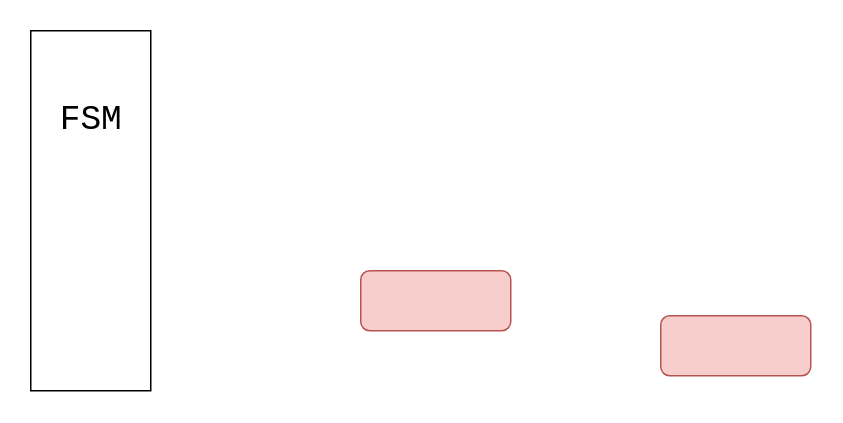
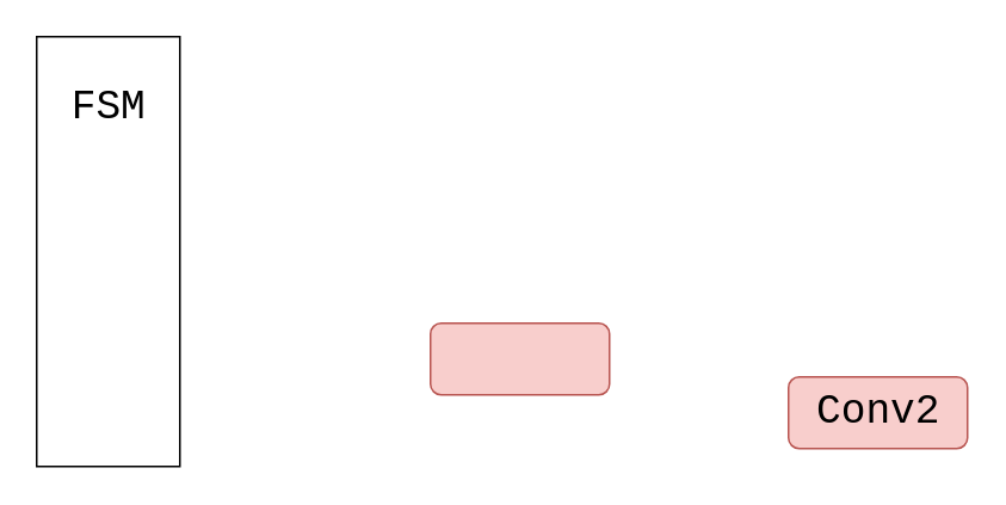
  <mxCell id="0" />
  <mxCell id="1" parent="0" />
  <mxCell id="2" value="" style="rounded=0;whiteSpace=wrap;html=1;" vertex="1" parent="1"><mxGeometry x="20" y="20" width="80" height="240" as="geometry" /></mxCell>
- <mxCell id="3" value="&lt;font style=&quot;font-size: 23px&quot; face=&quot;Courier New&quot;&gt;FSM&lt;/font&gt;" style="text;html=1;resizable=0;autosize=1;align=center;verticalAlign=middle;points=[];fillColor=none;strokeColor=none;rounded=0;" vertex="1" parent="1"><mxGeometry x="30" y="70" width="60" height="20" as="geometry" /></mxCell>
+ <mxCell id="3" value="&lt;font style=&quot;font-size: 23px&quot; face=&quot;Courier New&quot;&gt;FSM&lt;/font&gt;" style="text;html=1;resizable=0;autosize=1;align=center;verticalAlign=middle;points=[];fillColor=none;strokeColor=none;rounded=0;" vertex="1" parent="1"><mxGeometry x="30" y="50" width="60" height="20" as="geometry" /></mxCell>
  <mxCell id="4" value="" style="rounded=1;whiteSpace=wrap;html=1;fontFamily=Courier New;fontSize=23;arcSize=15;shadow=0;fillColor=#f8cecc;strokeColor=#b85450;" vertex="1" parent="1"><mxGeometry x="240" y="180" width="100" height="40" as="geometry" /></mxCell>
  <mxCell id="5" value="" style="rounded=1;whiteSpace=wrap;html=1;fontFamily=Courier New;fontSize=23;arcSize=15;shadow=0;fillColor=#f8cecc;strokeColor=#b85450;" vertex="1" parent="1"><mxGeometry x="440" y="210" width="100" height="40" as="geometry" /></mxCell>
+ <mxCell id="6" value="Conv2" style="text;html=1;resizable=0;autosize=1;align=center;verticalAlign=middle;points=[];rounded=0;fontFamily=Courier New;fontSize=23;shadow=0;" vertex="1" parent="1"><mxGeometry x="450" y="215" width="80" height="30" as="geometry" /></mxCell>
